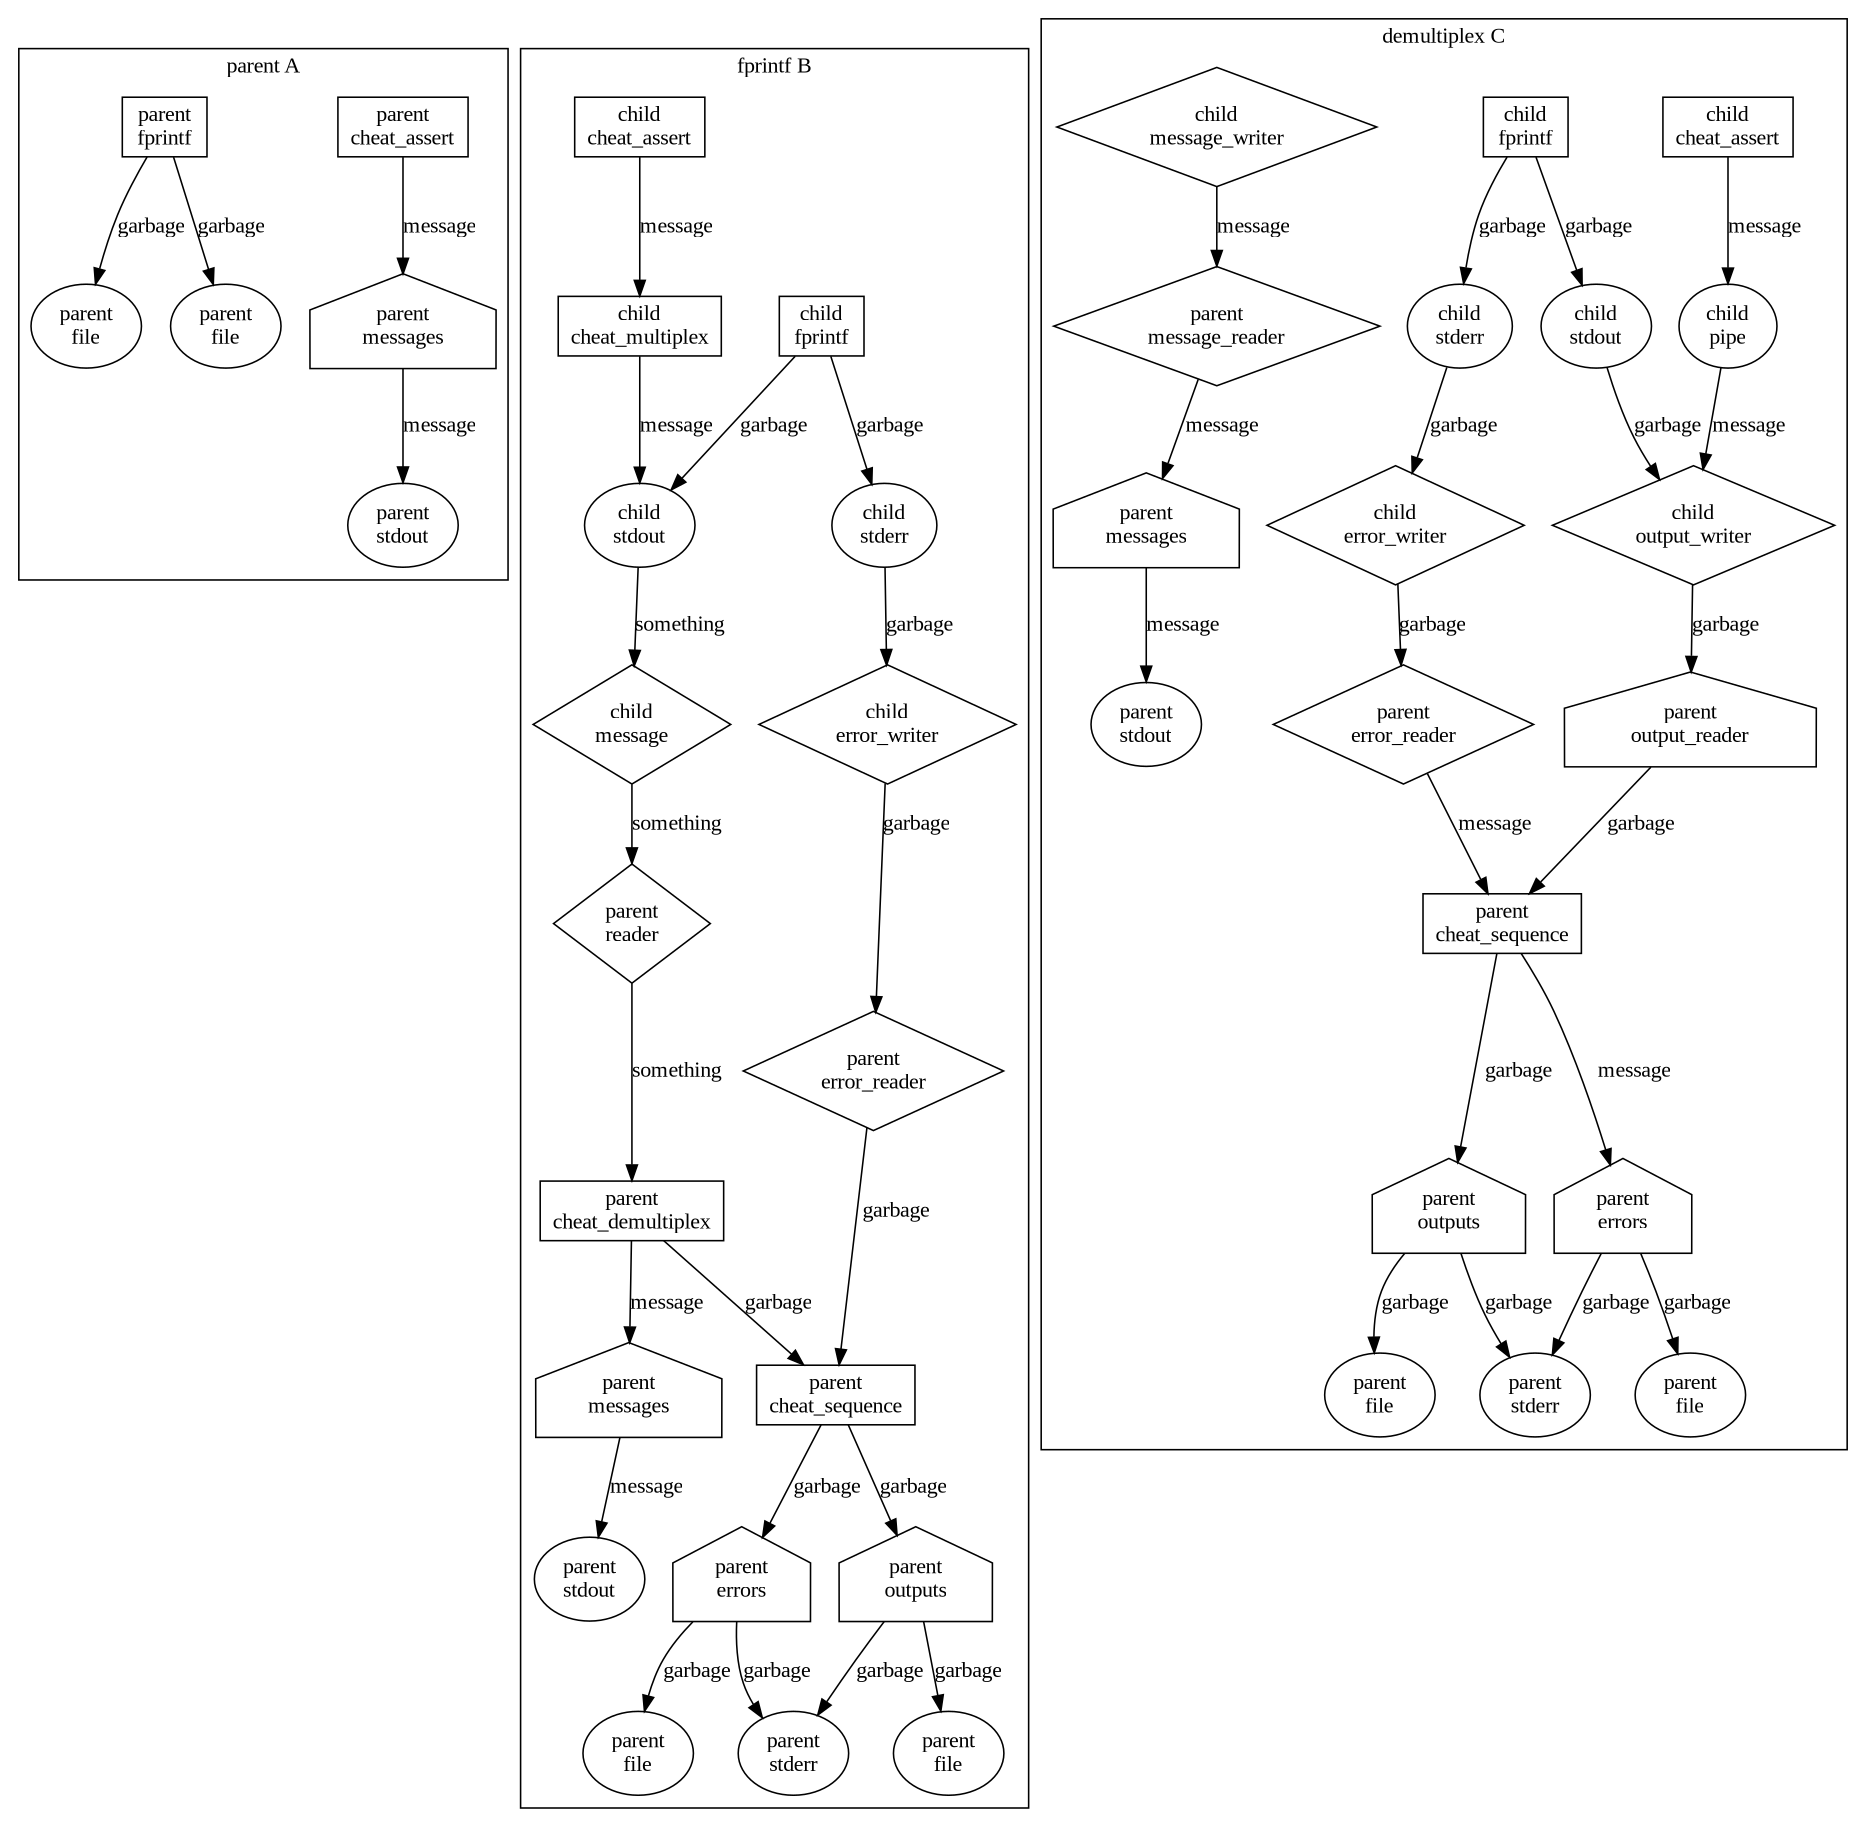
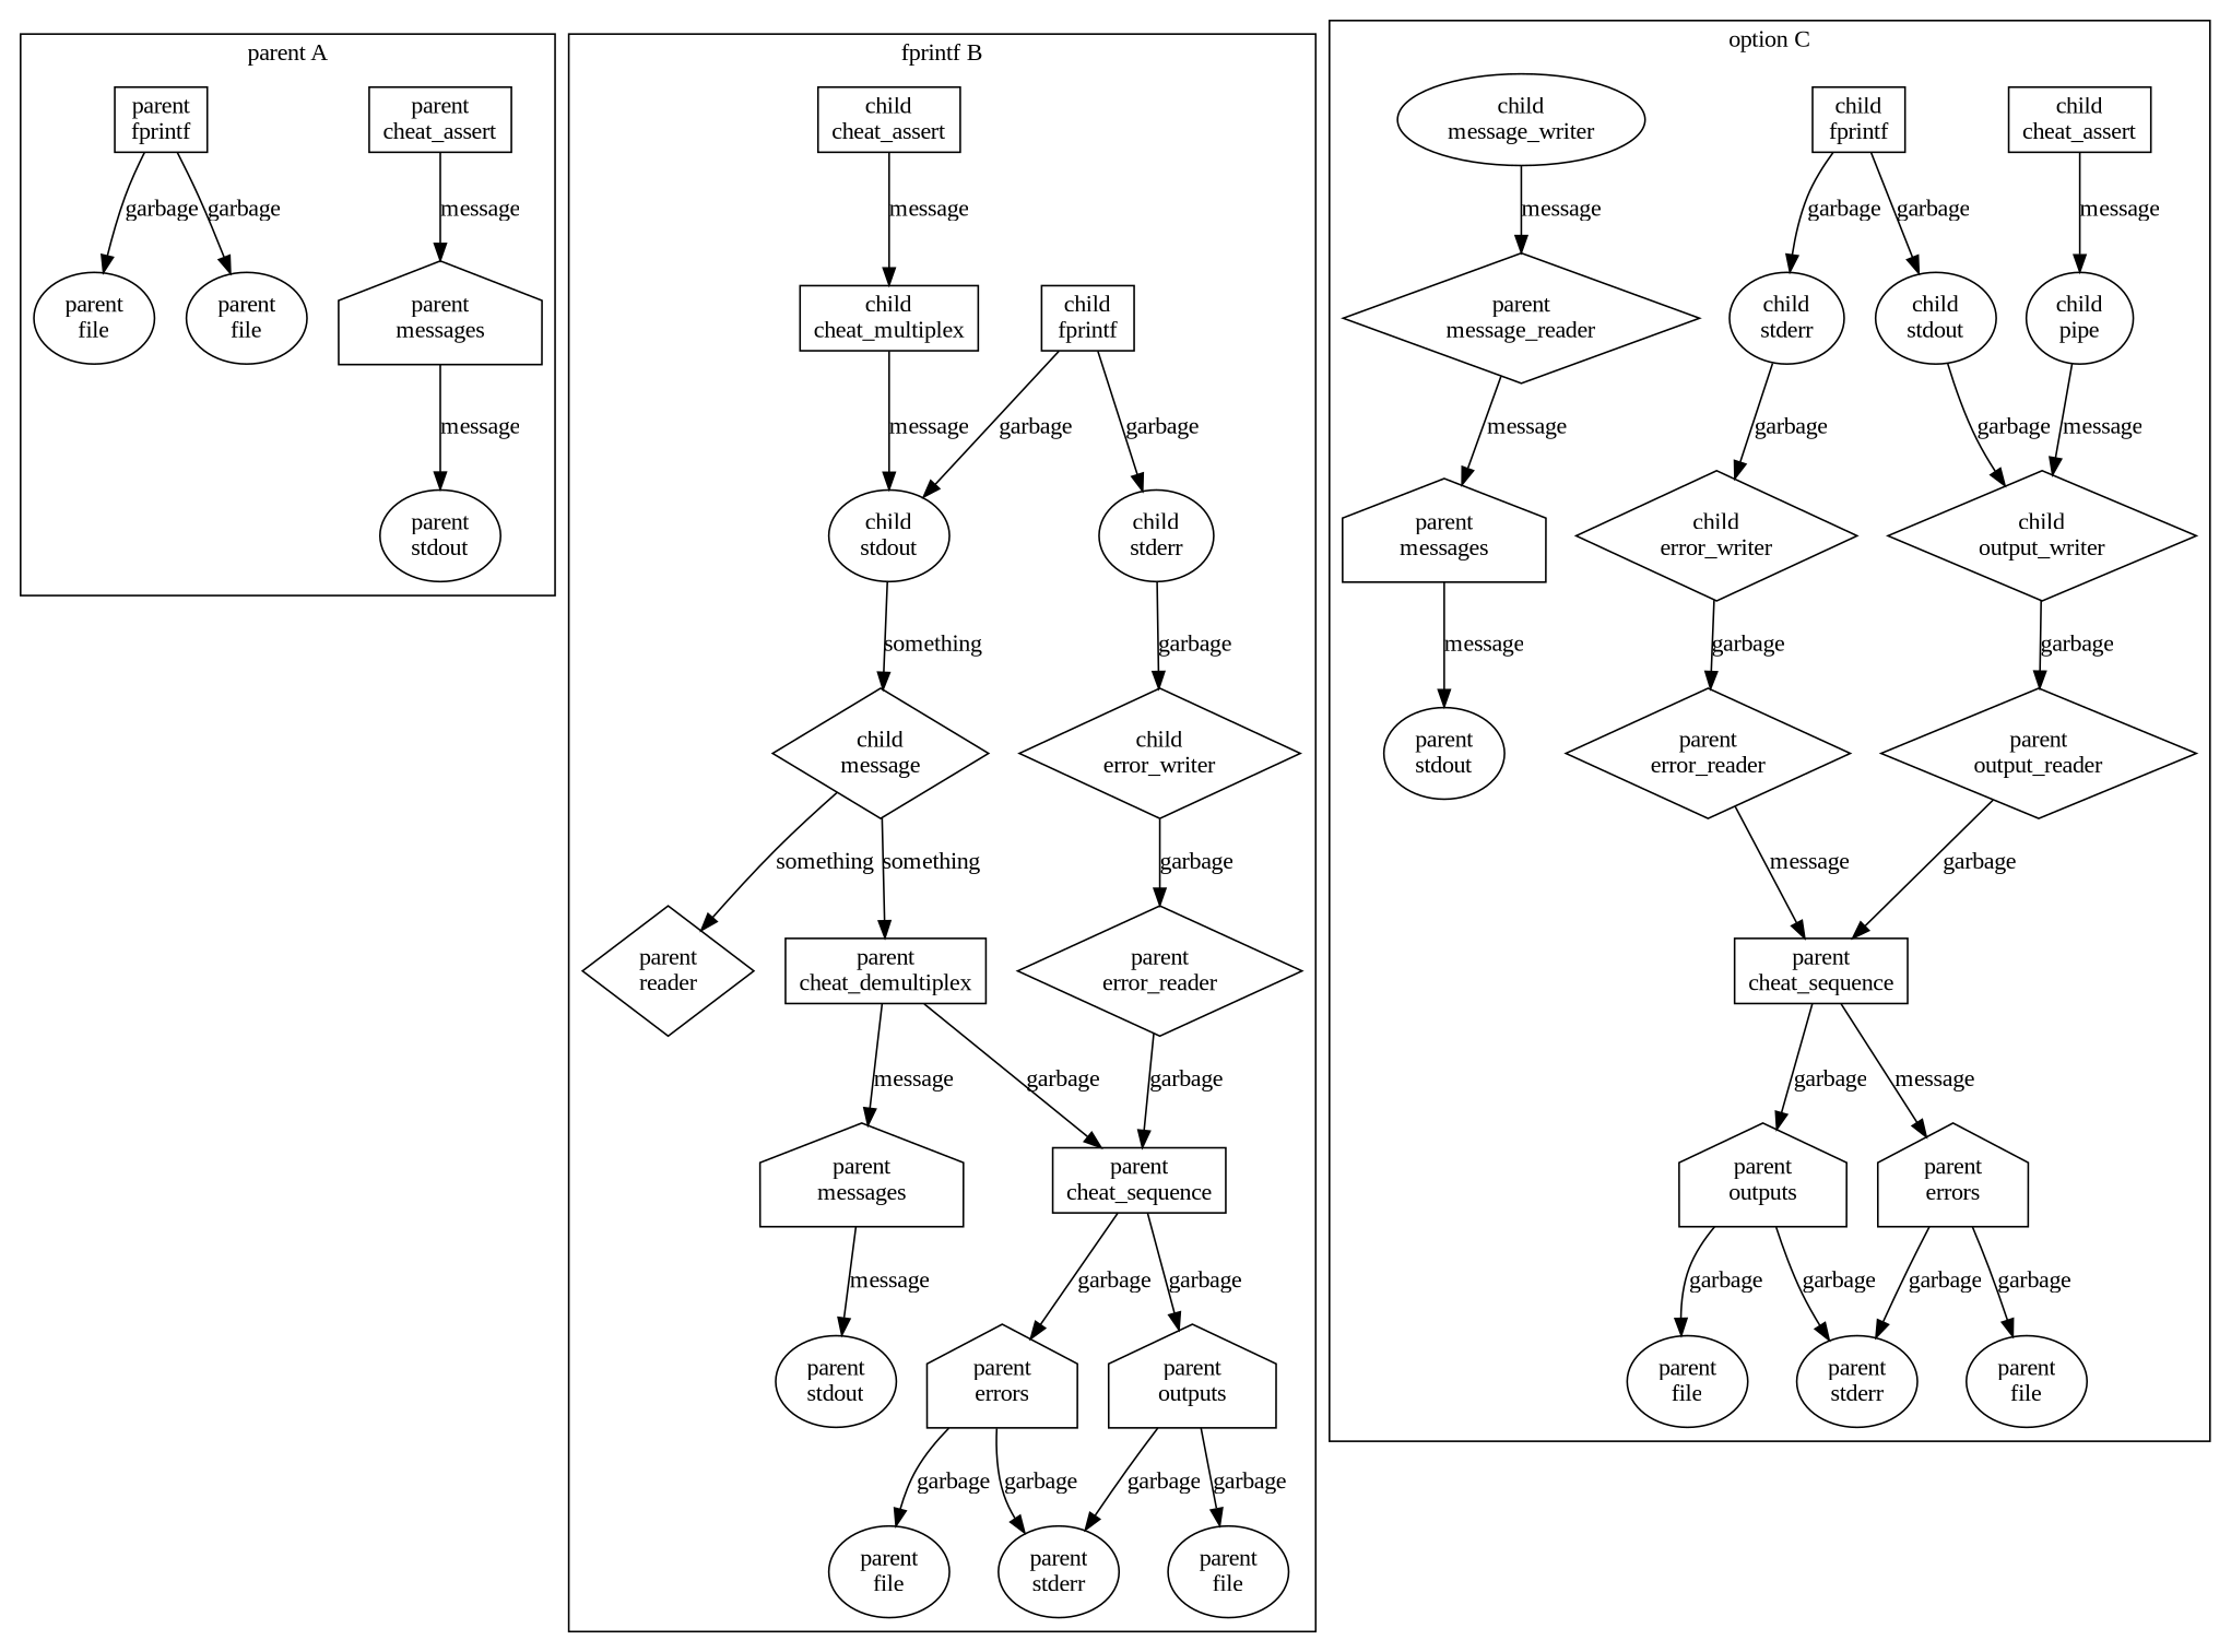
  digraph {
    fontname="Liberation Serif"
    node [fontname="Liberation Serif" shape=oval]
    edge [fontname="Liberation Serif"]
    n1 [label="parent\ncheat_assert" shape=box]
    n2 [label="parent\nmessages" shape=house]
    n3 [label="parent\nfprintf" shape=box]
    n4 [label="parent\nfile"]
    n5 [label="parent\nfile"]
    n6 [label="parent\nstdout"]
    n7 [label="child\ncheat_assert" shape=box]
    n8 [label="child\ncheat_multiplex" shape=box]
    n9 [label="child\nfprintf" shape=box]
    n10 [label="child\nstdout"]
    n11 [label="child\nstderr"]
    n12 [label="parent\ncheat_demultiplex" shape=box]
    n13 [label="parent\ncheat_sequence" shape=box]
    n14 [label="parent\nmessages" shape=house]
    n15 [label="parent\noutputs" shape=house]
    n16 [label="parent\nerrors" shape=house]
    n17 [label="parent\nstdout"]
    n18 [label="parent\nstderr"]
    n19 [label="parent\nfile"]
    n20 [label="parent\nfile"]
    n21 [label="child\nmessage" shape=diamond]
    n22 [label="parent\nreader" shape=diamond]
    n23 [label="child\nerror_writer" shape=diamond]
    n24 [label="parent\nerror_reader" shape=diamond]
    n25 [label="child\ncheat_assert" shape=box]
    n26 [label="child\npipe"]
    n27 [label="child\nfprintf" shape=box]
    n28 [label="child\nstdout"]
    n29 [label="child\nstderr"]
    n30 [label="parent\ncheat_sequence" shape=box]
    n31 [label="parent\noutputs" shape=house]
    n32 [label="parent\nerrors" shape=house]
    n33 [label="parent\nmessages" shape=house]
    n34 [label="parent\nstdout"]
    n35 [label="parent\nstderr"]
    n36 [label="parent\nfile"]
    n37 [label="parent\nfile"]
-   n38 [label="child\nmessage_writer" shape=diamond]
+   n38 [label="child\nmessage_writer" shape=ellipse]
    n39 [label="parent\nmessage_reader" shape=diamond]
    n40 [label="child\noutput_writer" shape=diamond]
-   n41 [label="parent\noutput_reader" shape=house]
+   n41 [label="parent\noutput_reader" shape=diamond]
    n42 [label="child\nerror_writer" shape=diamond]
    n43 [label="parent\nerror_reader" shape=diamond]
    subgraph cluster_1 {
      label="parent A"
      n1
      n2
      n3
      n4
      n5
      n6
    }
    subgraph cluster_2 {
      label="fprintf B"
      n7
      n8
      n9
      n10
      n11
      n12
      n13
      n14
      n15
      n16
      n17
      n18
      n19
      n20
      n21
      n22
      n23
      n24
    }
    subgraph cluster_3 {
-     label="demultiplex C"
+     label="option C"
      n25
      n26
      n27
      n28
      n29
      n30
      n31
      n32
      n33
      n34
      n35
      n36
      n37
      n38
      n39
      n40
      n41
      n42
      n43
    }
    n1 -> n2 [label=message]
    n2 -> n6 [label=message]
    n3 -> n4 [label=garbage]
    n3 -> n5 [label=garbage]
    n7 -> n8 [label=message]
    n8 -> n10 [label=message]
    n9 -> n10 [label=garbage]
    n9 -> n11 [label=garbage]
    n10 -> n21 [label=something]
    n11 -> n23 [label=garbage]
    n12 -> n13 [label=garbage]
    n12 -> n14 [label=message]
    n13 -> n15 [label=garbage]
    n13 -> n16 [label=garbage]
    n14 -> n17 [label=message]
    n15 -> n18 [label=garbage]
    n15 -> n19 [label=garbage]
    n16 -> n18 [label=garbage]
    n16 -> n20 [label=garbage]
    n21 -> n22 [label=something]
-   n22 -> n12 [label=something]
+   n21 -> n12 [label=something]
    n23 -> n24 [label=garbage]
    n24 -> n13 [label=garbage]
    n25 -> n26 [label=message]
    n26 -> n40 [label=message]
    n27 -> n28 [label=garbage]
    n27 -> n29 [label=garbage]
    n28 -> n40 [label=garbage]
    n29 -> n42 [label=garbage]
    n30 -> n31 [label=garbage]
    n30 -> n32 [label=message]
    n31 -> n35 [label=garbage]
    n31 -> n36 [label=garbage]
    n32 -> n35 [label=garbage]
    n32 -> n37 [label=garbage]
    n33 -> n34 [label=message]
    n38 -> n39 [label=message]
    n39 -> n33 [label=message]
    n40 -> n41 [label=garbage]
    n41 -> n30 [label=garbage]
    n42 -> n43 [label=garbage]
    n43 -> n30 [label=message]
  }
